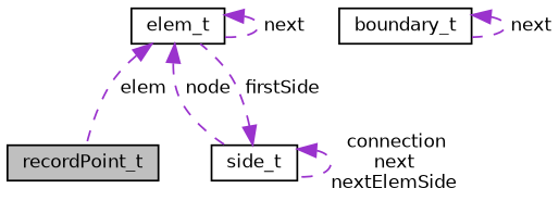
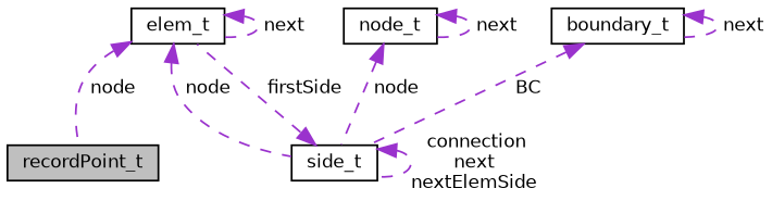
  digraph {
    node [color=black fillcolor=white fontname=Helvetica fontsize=10 shape=record style=filled]
    edge [color=darkorchid3 dir=back fontname=Helvetica fontsize=10 labelfontname=Helvetica labelfontsize=10 style=dashed]
    n1 [fillcolor=grey75 fontcolor=black height=0.2 label=recordPoint_t width=0.4]
    n2 [height=0.2 label=elem_t width=0.4]
    n3 [height=0.2 label=side_t width=0.4]
+   n4 [height=0.2 label=node_t width=0.4]
    n5 [height=0.2 label=boundary_t width=0.4]
-   n2 -> n1 [label=" elem"]
+   n2 -> n1 [label=" node"]
    n2 -> n2 [label=" next"]
    n2 -> n3 [label=" node"]
    n3 -> n2 [label=" firstSide"]
    n3 -> n3 [label=" connection\nnext\nnextElemSide"]
+   n4 -> n3 [label=" node"]
+   n4 -> n4 [label=" next"]
+   n5 -> n3 [label=" BC"]
    n5 -> n5 [label=" next"]
  }
